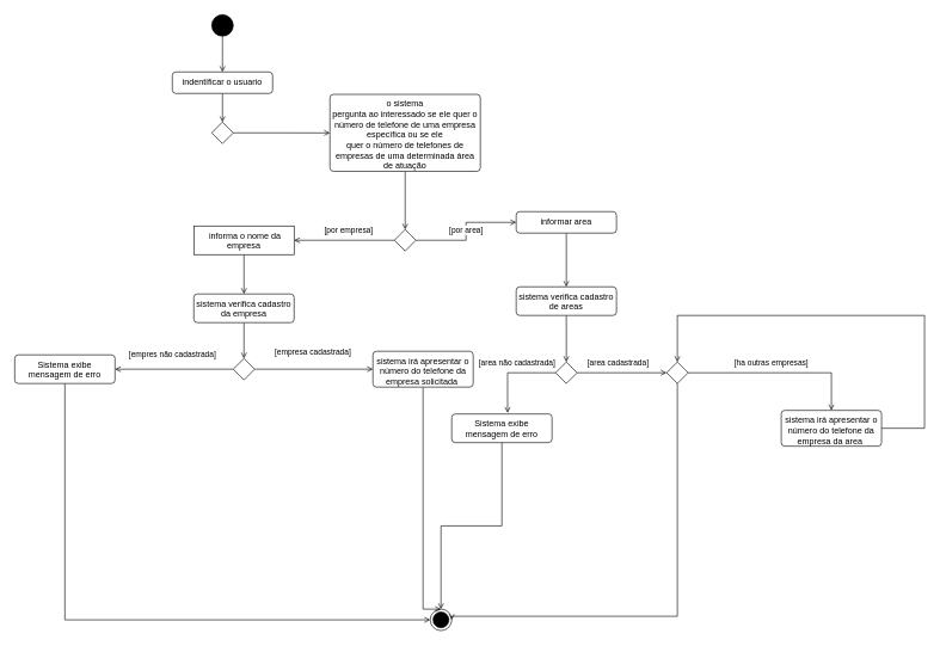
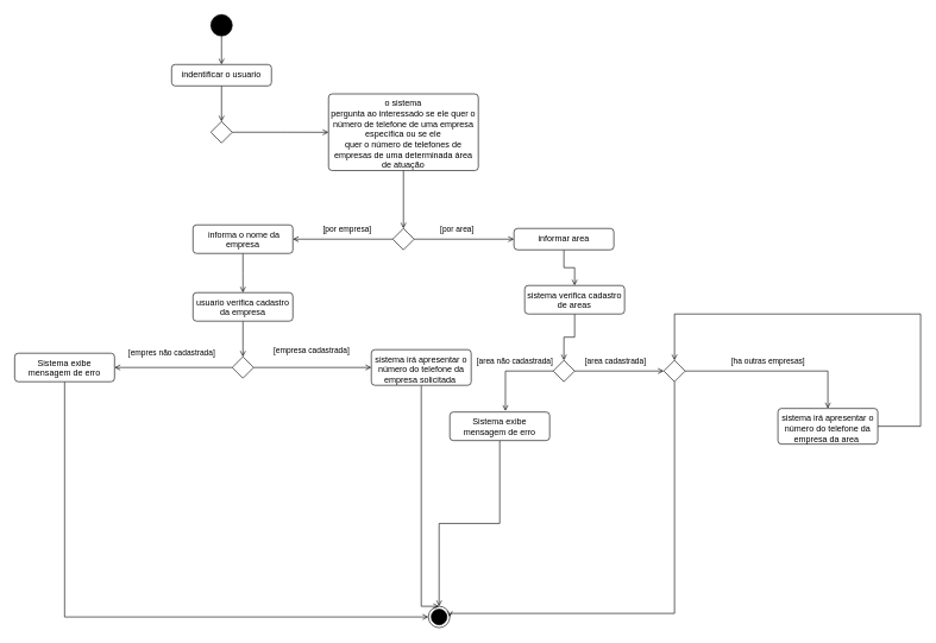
  <mxCell id="0" />
  <mxCell id="1" parent="0" />
  <mxCell id="2" style="edgeStyle=orthogonalEdgeStyle;shape=connector;rounded=0;orthogonalLoop=1;jettySize=auto;html=1;entryX=0.5;entryY=0;entryDx=0;entryDy=0;strokeColor=default;align=center;verticalAlign=middle;fontFamily=Helvetica;fontSize=11;fontColor=default;labelBackgroundColor=default;endArrow=open;endFill=0;" edge="1" parent="1" source="3" target="5"><mxGeometry relative="1" as="geometry"><Array as="points"><mxPoint x="310" y="60" /><mxPoint x="310" y="60" /></Array></mxGeometry></mxCell>
  <mxCell id="3" value="" style="ellipse;fillColor=strokeColor;html=1;" vertex="1" parent="1"><mxGeometry x="295" y="20" width="30" height="30" as="geometry" /></mxCell>
  <mxCell id="4" value="" style="edgeStyle=orthogonalEdgeStyle;shape=connector;rounded=0;orthogonalLoop=1;jettySize=auto;html=1;strokeColor=default;align=center;verticalAlign=middle;fontFamily=Helvetica;fontSize=11;fontColor=default;labelBackgroundColor=default;endArrow=open;endFill=0;" edge="1" parent="1" source="5" target="7"><mxGeometry relative="1" as="geometry" /></mxCell>
- <mxCell id="5" value="indentificar o usuario" style="html=1;align=center;verticalAlign=top;rounded=1;absoluteArcSize=1;arcSize=10;dashed=0;whiteSpace=wrap;" vertex="1" parent="1"><mxGeometry x="240" y="100" width="140" height="30" as="geometry" /></mxCell>
+ <mxCell id="5" value="indentificar o usuario" style="html=1;align=center;verticalAlign=top;rounded=1;absoluteArcSize=1;arcSize=10;dashed=0;whiteSpace=wrap;" vertex="1" parent="1"><mxGeometry x="240" y="90" width="140" height="30" as="geometry" /></mxCell>
  <mxCell id="6" value="" style="edgeStyle=orthogonalEdgeStyle;shape=connector;rounded=0;orthogonalLoop=1;jettySize=auto;html=1;strokeColor=default;align=center;verticalAlign=middle;fontFamily=Helvetica;fontSize=11;fontColor=default;labelBackgroundColor=default;endArrow=open;endFill=0;" edge="1" parent="1" source="7" target="9"><mxGeometry relative="1" as="geometry" /></mxCell>
  <mxCell id="7" value="" style="rhombus;" vertex="1" parent="1"><mxGeometry x="295" y="170" width="30" height="30" as="geometry" /></mxCell>
  <mxCell id="8" style="edgeStyle=orthogonalEdgeStyle;shape=connector;rounded=0;orthogonalLoop=1;jettySize=auto;html=1;entryX=0.5;entryY=0;entryDx=0;entryDy=0;strokeColor=default;align=center;verticalAlign=middle;fontFamily=Helvetica;fontSize=11;fontColor=default;labelBackgroundColor=default;endArrow=open;endFill=0;" edge="1" parent="1" source="9" target="14"><mxGeometry relative="1" as="geometry" /></mxCell>
  <mxCell id="9" value="o sistema&lt;br/&gt;pergunta ao interessado se ele quer o número de telefone de uma empresa específica ou se ele&lt;br/&gt;quer o número de telefones de empresas de uma determinada área de atuação" style="html=1;align=center;verticalAlign=top;rounded=1;absoluteArcSize=1;arcSize=10;dashed=0;whiteSpace=wrap;" vertex="1" parent="1"><mxGeometry x="460" y="131.25" width="210" height="107.5" as="geometry" /></mxCell>
  <mxCell id="10" value="" style="edgeStyle=orthogonalEdgeStyle;shape=connector;rounded=0;orthogonalLoop=1;jettySize=auto;html=1;strokeColor=default;align=center;verticalAlign=middle;fontFamily=Helvetica;fontSize=11;fontColor=default;labelBackgroundColor=default;endArrow=open;endFill=0;" edge="1" parent="1" source="14" target="18"><mxGeometry relative="1" as="geometry" /></mxCell>
  <mxCell id="11" value="[por area]" style="edgeLabel;html=1;align=center;verticalAlign=middle;resizable=0;points=[];fontFamily=Helvetica;fontSize=11;fontColor=default;labelBackgroundColor=default;" vertex="1" connectable="0" parent="10"><mxGeometry x="-0.16" y="4" relative="1" as="geometry"><mxPoint y="-11" as="offset" /></mxGeometry></mxCell>
  <mxCell id="12" value="" style="edgeStyle=orthogonalEdgeStyle;shape=connector;rounded=0;orthogonalLoop=1;jettySize=auto;html=1;strokeColor=default;align=center;verticalAlign=middle;fontFamily=Helvetica;fontSize=11;fontColor=default;labelBackgroundColor=default;endArrow=open;endFill=0;" edge="1" parent="1" source="14" target="16"><mxGeometry relative="1" as="geometry" /></mxCell>
  <mxCell id="13" value="[por empresa]" style="edgeLabel;html=1;align=center;verticalAlign=middle;resizable=0;points=[];fontFamily=Helvetica;fontSize=11;fontColor=default;labelBackgroundColor=default;" vertex="1" connectable="0" parent="12"><mxGeometry x="-0.106" y="-2" relative="1" as="geometry"><mxPoint x="-2" y="-13" as="offset" /></mxGeometry></mxCell>
  <mxCell id="14" value="" style="rhombus;" vertex="1" parent="1"><mxGeometry x="550" y="320" width="30" height="30" as="geometry" /></mxCell>
  <mxCell id="15" style="edgeStyle=orthogonalEdgeStyle;shape=connector;rounded=0;orthogonalLoop=1;jettySize=auto;html=1;strokeColor=default;align=center;verticalAlign=middle;fontFamily=Helvetica;fontSize=11;fontColor=default;labelBackgroundColor=default;endArrow=open;endFill=0;" edge="1" parent="1" source="16"><mxGeometry relative="1" as="geometry"><mxPoint x="340" y="410" as="targetPoint" /></mxGeometry></mxCell>
- <mxCell id="16" value="&amp;nbsp;informa o nome da empresa" style="html=1;align=center;verticalAlign=top;absoluteArcSize=1;arcSize=10;dashed=0;whiteSpace=wrap;rounded=0;" vertex="1" parent="1"><mxGeometry x="270" y="315" width="140" height="40" as="geometry" /></mxCell>
+ <mxCell id="16" value="&amp;nbsp;informa o nome da empresa" style="html=1;align=center;verticalAlign=top;rounded=1;absoluteArcSize=1;arcSize=10;dashed=0;whiteSpace=wrap;" vertex="1" parent="1"><mxGeometry x="270" y="315" width="140" height="40" as="geometry" /></mxCell>
  <mxCell id="17" value="" style="edgeStyle=orthogonalEdgeStyle;shape=connector;rounded=0;orthogonalLoop=1;jettySize=auto;html=1;strokeColor=default;align=center;verticalAlign=middle;fontFamily=Helvetica;fontSize=11;fontColor=default;labelBackgroundColor=default;endArrow=open;endFill=0;" edge="1" parent="1" source="18" target="34"><mxGeometry relative="1" as="geometry" /></mxCell>
- <mxCell id="18" value="informar area" style="html=1;align=center;verticalAlign=top;rounded=1;absoluteArcSize=1;arcSize=10;dashed=0;whiteSpace=wrap;" vertex="1" parent="1"><mxGeometry x="720" y="295" width="140" height="30" as="geometry" /></mxCell>
+ <mxCell id="18" value="informar area" style="html=1;align=center;verticalAlign=top;rounded=1;absoluteArcSize=1;arcSize=10;dashed=0;whiteSpace=wrap;" vertex="1" parent="1"><mxGeometry x="720" y="320" width="140" height="30" as="geometry" /></mxCell>
  <mxCell id="19" value="" style="edgeStyle=orthogonalEdgeStyle;shape=connector;rounded=0;orthogonalLoop=1;jettySize=auto;html=1;strokeColor=default;align=center;verticalAlign=middle;fontFamily=Helvetica;fontSize=11;fontColor=default;labelBackgroundColor=default;endArrow=open;endFill=0;" edge="1" parent="1" source="20" target="25"><mxGeometry relative="1" as="geometry" /></mxCell>
- <mxCell id="20" value="sistema verifica cadastro da empresa" style="html=1;align=center;verticalAlign=top;rounded=1;absoluteArcSize=1;arcSize=10;dashed=0;whiteSpace=wrap;" vertex="1" parent="1"><mxGeometry x="270" y="410" width="140" height="40" as="geometry" /></mxCell>
+ <mxCell id="20" value="usuario verifica cadastro da empresa" style="html=1;align=center;verticalAlign=top;rounded=1;absoluteArcSize=1;arcSize=10;dashed=0;whiteSpace=wrap;" vertex="1" parent="1"><mxGeometry x="270" y="410" width="140" height="40" as="geometry" /></mxCell>
  <mxCell id="21" value="" style="edgeStyle=orthogonalEdgeStyle;shape=connector;rounded=0;orthogonalLoop=1;jettySize=auto;html=1;strokeColor=default;align=center;verticalAlign=middle;fontFamily=Helvetica;fontSize=11;fontColor=default;labelBackgroundColor=default;endArrow=open;endFill=0;" edge="1" parent="1" source="25" target="27"><mxGeometry relative="1" as="geometry"><mxPoint x="450" y="515" as="targetPoint" /></mxGeometry></mxCell>
  <mxCell id="22" value="[empresa cadastrada]" style="edgeLabel;html=1;align=center;verticalAlign=middle;resizable=0;points=[];fontFamily=Helvetica;fontSize=11;fontColor=default;labelBackgroundColor=default;" vertex="1" connectable="0" parent="21"><mxGeometry x="-0.267" y="-3" relative="1" as="geometry"><mxPoint x="20" y="-28" as="offset" /></mxGeometry></mxCell>
  <mxCell id="23" value="" style="edgeStyle=orthogonalEdgeStyle;shape=connector;rounded=0;orthogonalLoop=1;jettySize=auto;html=1;strokeColor=default;align=center;verticalAlign=middle;fontFamily=Helvetica;fontSize=11;fontColor=default;labelBackgroundColor=default;endArrow=open;endFill=0;" edge="1" parent="1" source="25" target="29"><mxGeometry relative="1" as="geometry" /></mxCell>
  <mxCell id="24" value="[empres não cadastrada]" style="edgeLabel;html=1;align=center;verticalAlign=middle;resizable=0;points=[];fontFamily=Helvetica;fontSize=11;fontColor=default;labelBackgroundColor=default;" vertex="1" connectable="0" parent="23"><mxGeometry x="0.012" y="-1" relative="1" as="geometry"><mxPoint x="-3" y="-21" as="offset" /></mxGeometry></mxCell>
  <mxCell id="25" value="" style="rhombus;" vertex="1" parent="1"><mxGeometry x="325" y="500" width="30" height="30" as="geometry" /></mxCell>
  <mxCell id="26" style="edgeStyle=orthogonalEdgeStyle;shape=connector;rounded=0;orthogonalLoop=1;jettySize=auto;html=1;exitX=0.5;exitY=1;exitDx=0;exitDy=0;strokeColor=default;align=center;verticalAlign=middle;fontFamily=Helvetica;fontSize=11;fontColor=default;labelBackgroundColor=default;endArrow=open;endFill=0;" edge="1" parent="1" source="27" target="41"><mxGeometry relative="1" as="geometry"><Array as="points"><mxPoint x="590" y="850" /></Array></mxGeometry></mxCell>
  <mxCell id="27" value="sistema irá apresentar o número do telefone da empresa solicitada &lt;span style=&quot;color: rgba(0, 0, 0, 0); font-family: monospace; font-size: 0px; text-align: start; text-wrap-mode: nowrap;&quot;&gt;3CmxGraphModel%3E%3Croot%3E%3CmxCell%20id%3D%220%22%2F%3E%3CmxCell%20id%3D%221%22%20parent%3D%220%22%2F%3E%3CmxCell%20id%3D%222%22%20value%3D%22%22%20style%3D%22html%3D1%3Balign%3Dcenter%3BverticalAlign%3Dtop%3Brounded%3D1%3BabsoluteArcSize%3D1%3BarcSize%3D10%3Bdashed%3D0%3BwhiteSpace%3Dwrap%3B%22%20vertex%3D%221%22%20parent%3D%221%22%3E%3CmxGeometry%20x%3D%22810%22%20y%3D%22320%22%20width%3D%22140%22%20height%3D%2230%22%20as%3D%22geometry%22%2F%3E%3C%2FmxCell%3E%3C%2Froot%3E%3C%2FmxGraphModel%3E&lt;/span&gt;" style="html=1;align=center;verticalAlign=top;rounded=1;absoluteArcSize=1;arcSize=10;dashed=0;whiteSpace=wrap;" vertex="1" parent="1"><mxGeometry x="520" y="490" width="140" height="50" as="geometry" /></mxCell>
  <mxCell id="28" style="edgeStyle=orthogonalEdgeStyle;shape=connector;rounded=0;orthogonalLoop=1;jettySize=auto;html=1;strokeColor=default;align=center;verticalAlign=middle;fontFamily=Helvetica;fontSize=11;fontColor=default;labelBackgroundColor=default;endArrow=open;endFill=0;" edge="1" parent="1" source="29" target="41"><mxGeometry relative="1" as="geometry"><mxPoint x="520" y="920" as="targetPoint" /><Array as="points"><mxPoint x="90" y="865" /></Array></mxGeometry></mxCell>
  <mxCell id="29" value="Sistema exibe mensagem de erro" style="html=1;align=center;verticalAlign=top;rounded=1;absoluteArcSize=1;arcSize=10;dashed=0;whiteSpace=wrap;" vertex="1" parent="1"><mxGeometry x="20" y="495" width="140" height="40" as="geometry" /></mxCell>
  <mxCell id="30" value="" style="rhombus;" vertex="1" parent="1"><mxGeometry x="775" y="505" width="30" height="30" as="geometry" /></mxCell>
  <mxCell id="31" style="edgeStyle=orthogonalEdgeStyle;shape=connector;rounded=0;orthogonalLoop=1;jettySize=auto;html=1;strokeColor=default;align=center;verticalAlign=middle;fontFamily=Helvetica;fontSize=11;fontColor=default;labelBackgroundColor=default;endArrow=open;endFill=0;entryX=0;entryY=0.5;entryDx=0;entryDy=0;" edge="1" parent="1" source="30" target="38"><mxGeometry relative="1" as="geometry"><mxPoint x="920" y="597.5" as="targetPoint" /></mxGeometry></mxCell>
  <mxCell id="32" value="[area cadastrada]" style="edgeLabel;html=1;align=center;verticalAlign=middle;resizable=0;points=[];fontFamily=Helvetica;fontSize=11;fontColor=default;labelBackgroundColor=default;" vertex="1" connectable="0" parent="31"><mxGeometry x="-0.403" y="-4" relative="1" as="geometry"><mxPoint x="19" y="-19" as="offset" /></mxGeometry></mxCell>
  <mxCell id="33" style="edgeStyle=orthogonalEdgeStyle;shape=connector;rounded=0;orthogonalLoop=1;jettySize=auto;html=1;entryX=0.5;entryY=0;entryDx=0;entryDy=0;strokeColor=default;align=center;verticalAlign=middle;fontFamily=Helvetica;fontSize=11;fontColor=default;labelBackgroundColor=default;endArrow=open;endFill=0;" edge="1" parent="1" source="34" target="30"><mxGeometry relative="1" as="geometry" /></mxCell>
- <mxCell id="34" value="sistema verifica cadastro de areas" style="html=1;align=center;verticalAlign=top;rounded=1;absoluteArcSize=1;arcSize=10;dashed=0;whiteSpace=wrap;" vertex="1" parent="1"><mxGeometry x="720" y="400" width="140" height="40" as="geometry" /></mxCell>
+ <mxCell id="34" value="sistema verifica cadastro de areas" style="html=1;align=center;verticalAlign=top;rounded=1;absoluteArcSize=1;arcSize=10;dashed=0;whiteSpace=wrap;" vertex="1" parent="1"><mxGeometry x="735" y="400" width="140" height="40" as="geometry" /></mxCell>
  <mxCell id="35" value="" style="edgeStyle=orthogonalEdgeStyle;shape=connector;rounded=0;orthogonalLoop=1;jettySize=auto;html=1;strokeColor=default;align=center;verticalAlign=middle;fontFamily=Helvetica;fontSize=11;fontColor=default;labelBackgroundColor=default;endArrow=open;endFill=0;" edge="1" parent="1" source="38" target="40"><mxGeometry relative="1" as="geometry" /></mxCell>
  <mxCell id="36" value="[ha outras empresas]" style="edgeLabel;html=1;align=center;verticalAlign=middle;resizable=0;points=[];fontFamily=Helvetica;fontSize=11;fontColor=default;labelBackgroundColor=default;" vertex="1" connectable="0" parent="35"><mxGeometry x="-0.2" y="2" relative="1" as="geometry"><mxPoint x="14" y="-13" as="offset" /></mxGeometry></mxCell>
  <mxCell id="37" style="edgeStyle=orthogonalEdgeStyle;shape=connector;rounded=0;orthogonalLoop=1;jettySize=auto;html=1;entryX=1;entryY=0.5;entryDx=0;entryDy=0;strokeColor=default;align=center;verticalAlign=middle;fontFamily=Helvetica;fontSize=11;fontColor=default;labelBackgroundColor=default;endArrow=open;endFill=0;" edge="1" parent="1" source="38" target="41"><mxGeometry relative="1" as="geometry"><Array as="points"><mxPoint x="945" y="860" /><mxPoint x="630" y="860" /></Array></mxGeometry></mxCell>
  <mxCell id="38" value="" style="rhombus;fontFamily=Helvetica;fontSize=11;fontColor=default;labelBackgroundColor=default;" vertex="1" parent="1"><mxGeometry x="930" y="505" width="30" height="30" as="geometry" /></mxCell>
  <mxCell id="39" style="edgeStyle=orthogonalEdgeStyle;shape=connector;rounded=0;orthogonalLoop=1;jettySize=auto;html=1;strokeColor=default;align=center;verticalAlign=middle;fontFamily=Helvetica;fontSize=11;fontColor=default;labelBackgroundColor=default;endArrow=open;endFill=0;entryX=0.5;entryY=0;entryDx=0;entryDy=0;" edge="1" parent="1" source="40" target="38"><mxGeometry relative="1" as="geometry"><mxPoint x="935" y="580" as="targetPoint" /><Array as="points"><mxPoint x="1290" y="598" /><mxPoint x="1290" y="440" /><mxPoint x="945" y="440" /></Array></mxGeometry></mxCell>
  <mxCell id="40" value="sistema irá apresentar o número do telefone da empresa da area&amp;nbsp;&lt;span style=&quot;color: rgba(0, 0, 0, 0); font-family: monospace; font-size: 0px; text-align: start; text-wrap-mode: nowrap;&quot;&gt;3CmxGraphModel%3E%3Croot%3E%3CmxCell%20id%3D%220%22%2F%3E%3CmxCell%20id%3D%221%22%20parent%3D%220%22%2F%3E%3CmxCell%20id%3D%222%22%20value%3D%22%22%20style%3D%22html%3D1%3Balign%3Dcenter%3BverticalAlign%3Dtop%3Brounded%3D1%3BabsoluteArcSize%3D1%3BarcSize%3D10%3Bdashed%3D0%3BwhiteSpace%3Dwrap%3B%22%20vertex%3D%221%22%20parent%3D%221%22%3E%3CmxGeometry%20x%3D%22810%22%20y%3D%22320%22%20width%3D%22140%22%20height%3D%2230%22%20as%3D%22geometry%22%2F%3E%3C%2FmxCell%3E%3C%2Froot%3E%3C%2FmxGraphModel%3E&lt;/span&gt;" style="html=1;align=center;verticalAlign=top;rounded=1;absoluteArcSize=1;arcSize=10;dashed=0;whiteSpace=wrap;" vertex="1" parent="1"><mxGeometry x="1090" y="572.5" width="140" height="50" as="geometry" /></mxCell>
  <mxCell id="41" value="" style="ellipse;html=1;shape=endState;fillColor=strokeColor;fontFamily=Helvetica;fontSize=11;fontColor=default;labelBackgroundColor=default;" vertex="1" parent="1"><mxGeometry x="600" y="850" width="30" height="30" as="geometry" /></mxCell>
  <mxCell id="42" style="edgeStyle=orthogonalEdgeStyle;shape=connector;rounded=0;orthogonalLoop=1;jettySize=auto;html=1;strokeColor=default;align=center;verticalAlign=middle;fontFamily=Helvetica;fontSize=11;fontColor=default;labelBackgroundColor=default;endArrow=open;endFill=0;" edge="1" parent="1" source="43" target="41"><mxGeometry relative="1" as="geometry" /></mxCell>
  <mxCell id="43" value="Sistema exibe mensagem de erro" style="html=1;align=center;verticalAlign=top;rounded=1;absoluteArcSize=1;arcSize=10;dashed=0;whiteSpace=wrap;" vertex="1" parent="1"><mxGeometry x="630" y="577.5" width="140" height="40" as="geometry" /></mxCell>
  <mxCell id="44" style="edgeStyle=orthogonalEdgeStyle;shape=connector;rounded=0;orthogonalLoop=1;jettySize=auto;html=1;entryX=0.557;entryY=-0.037;entryDx=0;entryDy=0;entryPerimeter=0;strokeColor=default;align=center;verticalAlign=middle;fontFamily=Helvetica;fontSize=11;fontColor=default;labelBackgroundColor=default;endArrow=open;endFill=0;" edge="1" parent="1" source="30" target="43"><mxGeometry relative="1" as="geometry" /></mxCell>
  <mxCell id="45" value="[area não cadastrada]" style="edgeLabel;html=1;align=center;verticalAlign=middle;resizable=0;points=[];fontFamily=Helvetica;fontSize=11;fontColor=default;labelBackgroundColor=default;" vertex="1" connectable="0" parent="44"><mxGeometry x="-0.106" relative="1" as="geometry"><mxPoint y="-15" as="offset" /></mxGeometry></mxCell>
